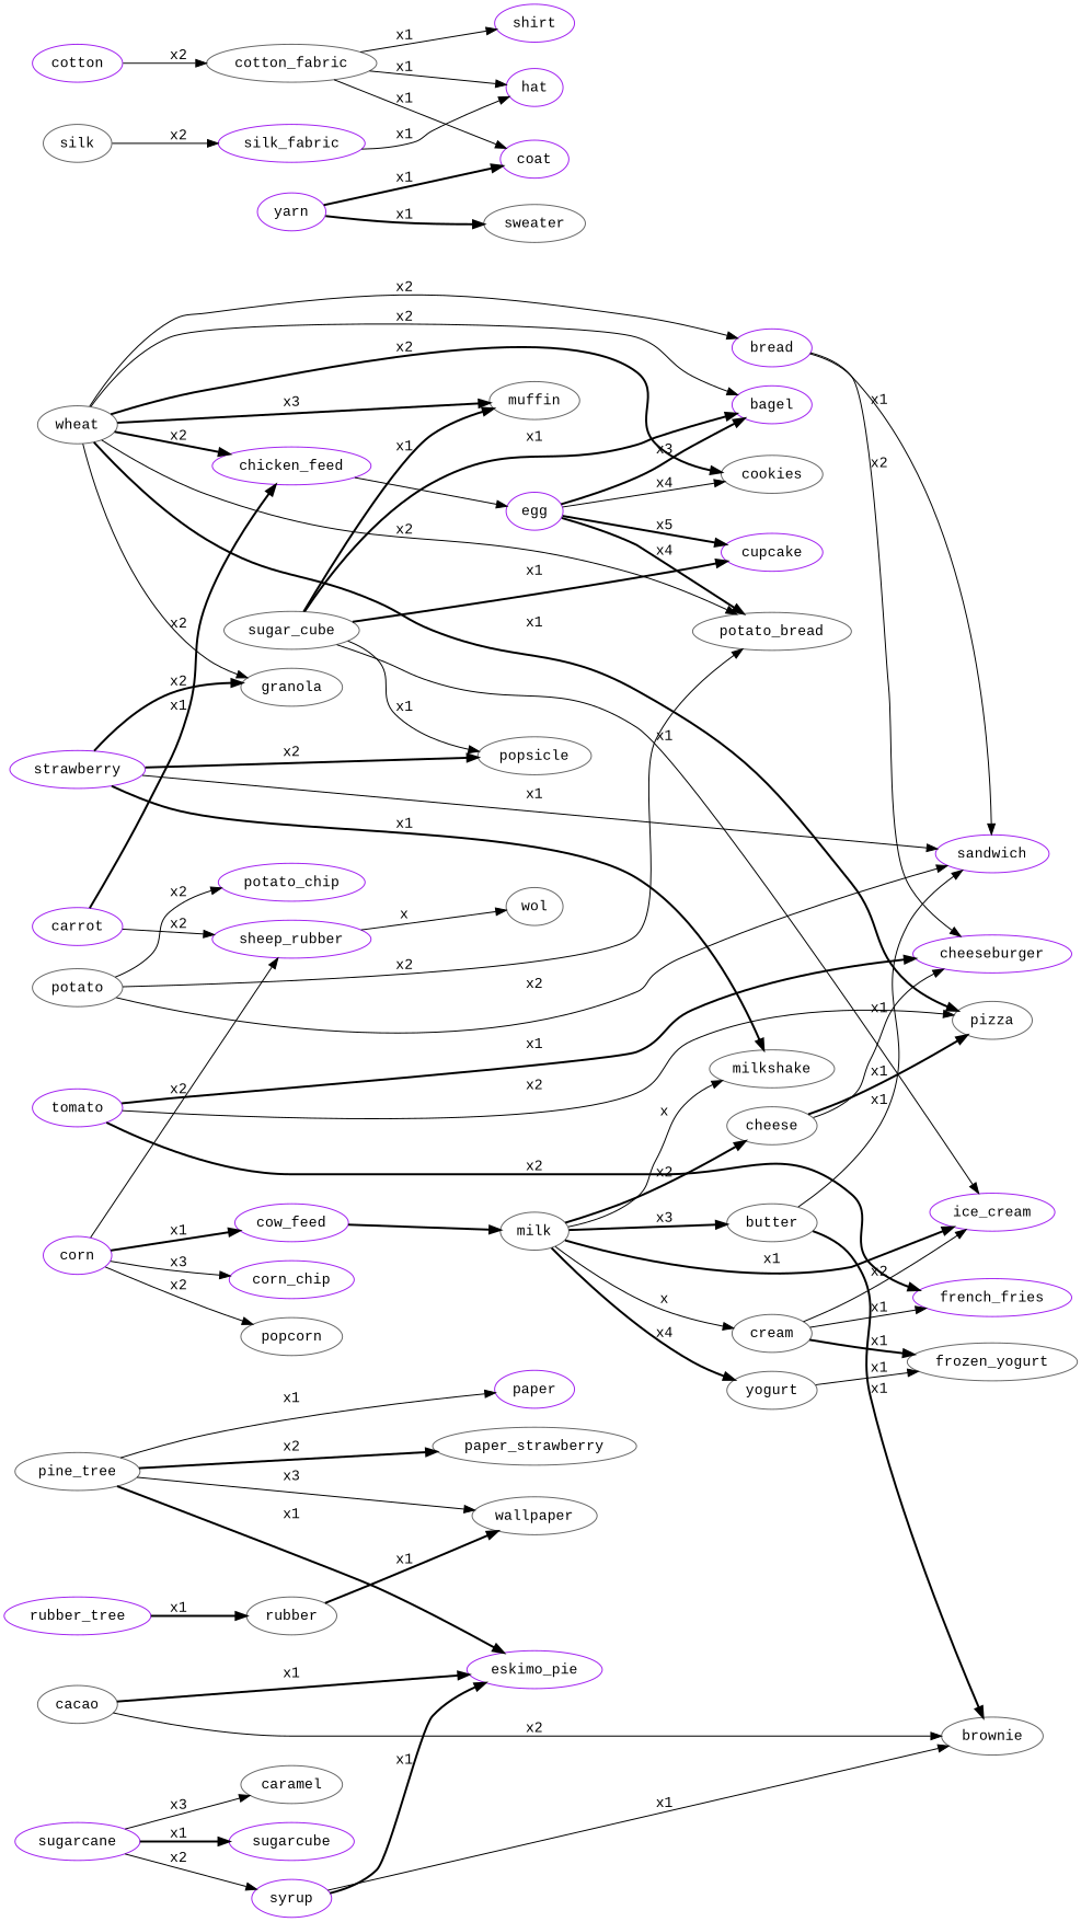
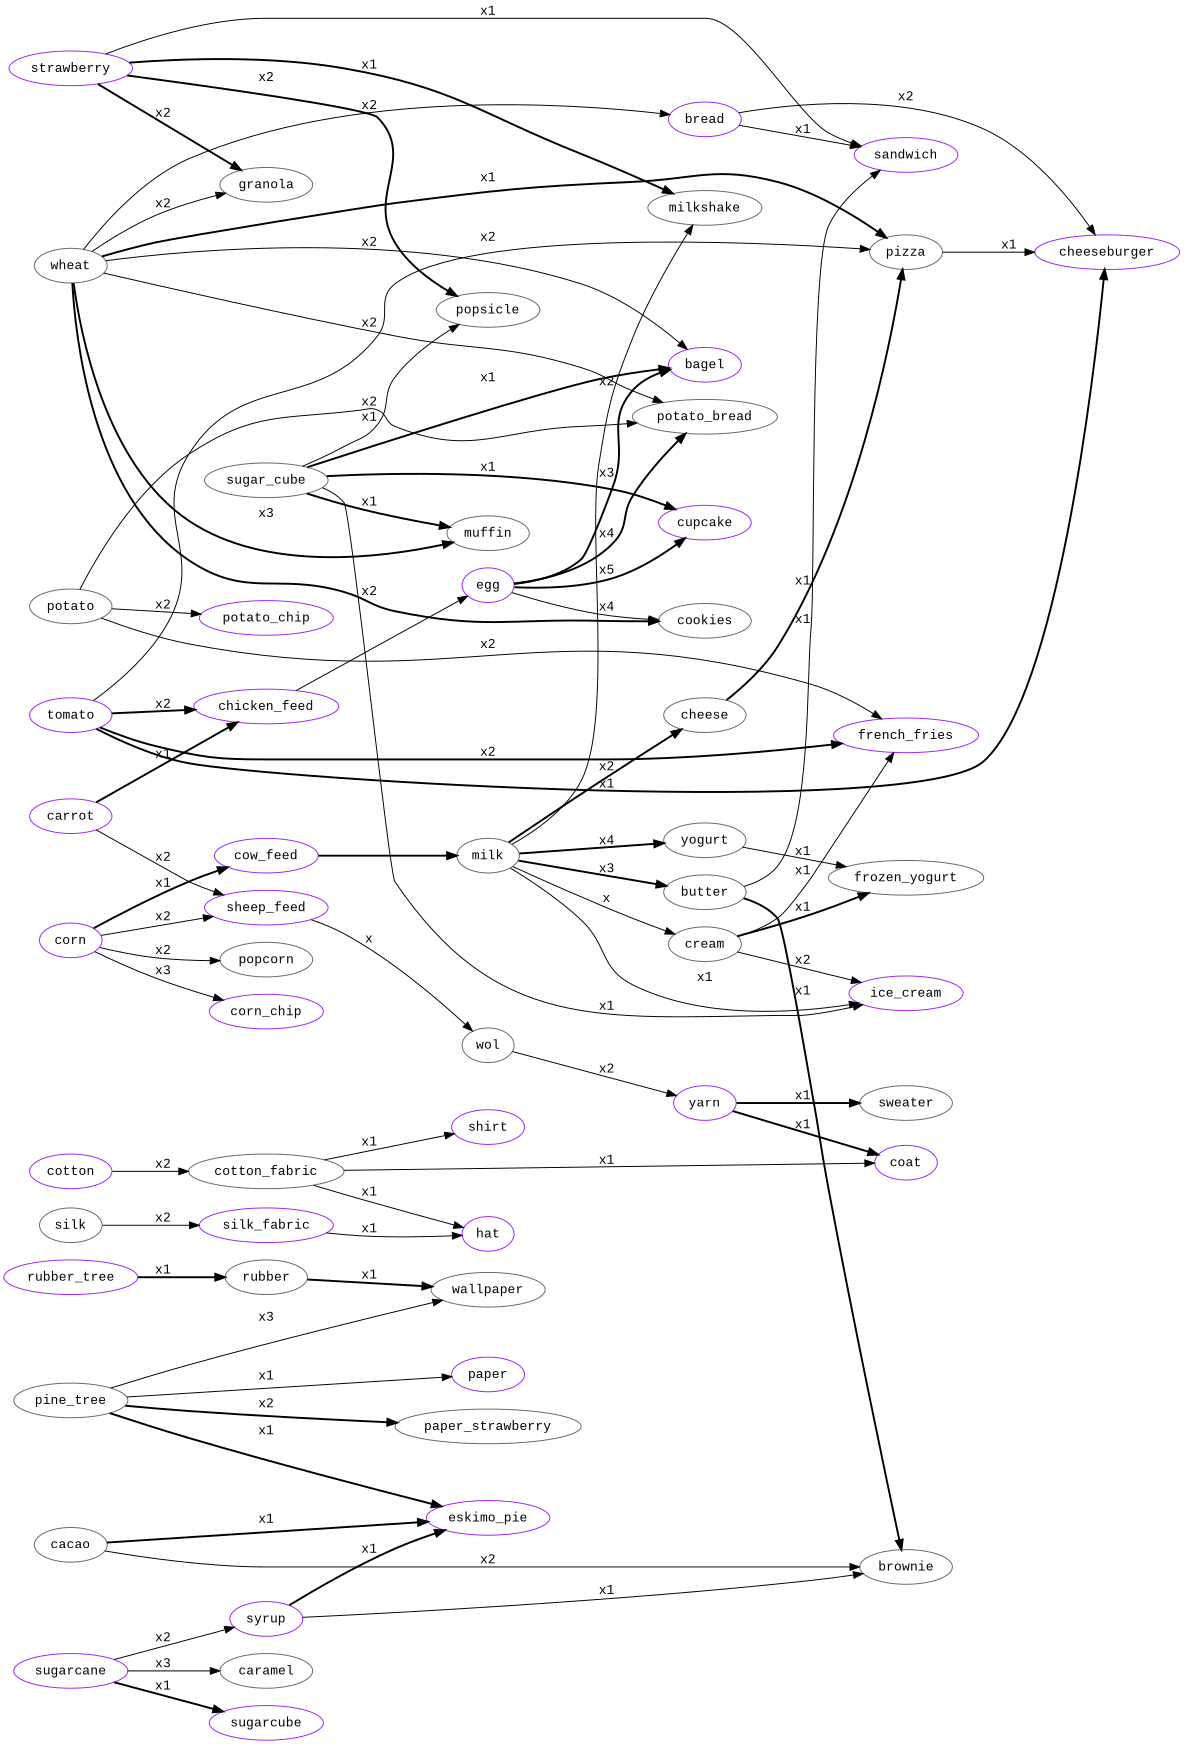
  digraph {
    fontname="Liberation Mono"
    rankdir=LR
    node [color=purple fontname="Liberation Mono"]
    edge [fontname="Liberation Mono" style=solid]
    wheat [color=gray40]
    corn
    carrot
    sugarcane
    tomato
    strawberry
    potato [color=gray40]
    pine_tree [color=gray40]
    cacao [color=gray40]
    cotton
    rubber_tree
    silk [color=gray40]
    cow_feed
    chicken_feed
-   sheep_feed [label=sheep_rubber]
+   sheep_feed
    sugar_cube [color=gray40]
    syrup
    caramel [color=gray40]
    popcorn [color=gray40]
    corn_chip
    granola [color=gray40]
    potato_chip
    milk [color=gray40]
    egg
    wol [color=gray40]
    paper
    n27 [color=gray40 label=paper_strawberry]
    wallpaper [color=gray40]
    rubber [color=gray40]
    cream [color=gray40]
    cheese [color=gray40]
    yogurt [color=gray40]
    butter [color=gray40]
    bread
    cookies [color=gray40]
    bagel
    pizza [color=gray40]
    potato_bread [color=gray40]
    yarn
    cotton_fabric [color=gray40]
    silk_fabric
    shirt
    sweater [color=gray40]
    coat
    hat
    milkshake [color=gray40]
    cheeseburger
    sandwich
    french_fries
    muffin [color=gray40]
    brownie [color=gray40]
    cupcake
    ice_cream
    popsicle [color=gray40]
    frozen_yogurt [color=gray40]
    eskimo_pie
    sugarcube
    subgraph sub_1 {
      rank=same
      wheat
      corn
      carrot
      sugarcane
      tomato
      strawberry
      potato
      pine_tree
      cacao
      cotton
      rubber_tree
      silk
    }
    subgraph sub_2 {
      rank=same
      cow_feed
      chicken_feed
      sheep_feed
    }
    subgraph sub_3 {
      rank=same
      sugar_cube
      syrup
      caramel
      popcorn
      corn_chip
      granola
      potato_chip
    }
    subgraph sub_4 {
      rank=same
      milk
      egg
      wol
      paper
      n27
      wallpaper
    }
    subgraph sub_5 {
      color=blue
      label=Farm
      wheat
      corn
      carrot
      sugarcane
      tomato
      strawberry
      potato
      pine_tree
      cacao
      cotton
      rubber_tree
      silk
    }
    subgraph sub_6 {
      label="Feed Mill"
      cow_feed
      chicken_feed
      sheep_feed
    }
    subgraph sub_7 {
      label="Sugar Factory"
      sugar_cube
      syrup
      caramel
    }
    subgraph sub_8 {
      label="Snack Factory"
      popcorn
      corn_chip
      granola
      potato_chip
    }
    subgraph sub_9 {
      label="Paper Factory"
      paper
      n27
      wallpaper
    }
    subgraph sub_10 {
      label="Rubber Factory"
      rubber
    }
    subgraph sub_11 {
      label="Cow shed"
      milk
    }
    subgraph sub_12 {
      label="chicken coop"
      egg
    }
    subgraph sub_13 {
      label="Sheep farm"
      wol
    }
    subgraph sub_14 {
      label="Dairy factory"
      cream
      cheese
      yogurt
      butter
    }
    subgraph sub_15 {
      label=Bakery
      bread
      cookies
      bagel
      pizza
      potato_bread
    }
    subgraph sub_16 {
      label="Textile Factory"
      yarn
      cotton_fabric
      silk_fabric
    }
    subgraph sub_17 {
      label="Tailor Shop"
      shirt
      sweater
      coat
      hat
    }
    subgraph sub_18 {
      label="Fast Food Restaurant"
      milkshake
      cheeseburger
      sandwich
      french_fries
    }
    subgraph sub_19 {
      label="Pastry Factory"
      muffin
      brownie
      cupcake
    }
    subgraph sub_20 {
      label="Ice Cream Factory"
      ice_cream
      popsicle
      frozen_yogurt
      eskimo_pie
    }
-   wheat -> chicken_feed [label=x2 style=bold]
+   tomato -> chicken_feed [label=x2 style=bold]
    wheat -> granola [label=x2]
    wheat -> bread [label=x2]
    wheat -> cookies [label=x2 style=bold]
    wheat -> bagel [label=x2]
    wheat -> pizza [label=x1 style=bold]
    wheat -> potato_bread [label=x2]
    wheat -> muffin [label=x3 style=bold]
    corn -> cow_feed [label=x1 style=bold]
    corn -> sheep_feed [label=x2]
    corn -> popcorn [label=x2]
    corn -> corn_chip [label=x3]
    carrot -> chicken_feed [label=x1 style=bold]
    carrot -> sheep_feed [label=x2]
    sugarcane -> syrup [label=x2]
    sugarcane -> caramel [label=x3]
    sugarcane -> sugarcube [label=x1 style=bold]
    tomato -> pizza [label=x2]
    tomato -> cheeseburger [label=x1 style=bold]
    tomato -> french_fries [label=x2 style=bold]
    strawberry -> granola [label=x2 style=bold]
    strawberry -> milkshake [label=x1 style=bold]
    strawberry -> sandwich [label=x1]
    strawberry -> popsicle [label=x2 style=bold]
    potato -> potato_chip [label=x2]
    potato -> potato_bread [label=x2]
-   potato -> sandwich [label=x2]
+   potato -> french_fries [label=x2]
    pine_tree -> paper [label=x1]
    pine_tree -> n27 [label=x2 style=bold]
    pine_tree -> wallpaper [label=x3]
    pine_tree -> eskimo_pie [label=x1 style=bold]
    cacao -> brownie [label=x2]
    cacao -> eskimo_pie [label=x1 style=bold]
    cotton -> cotton_fabric [label=x2]
    rubber_tree -> rubber [label=x1 style=bold]
    silk -> silk_fabric [label=x2]
    cow_feed -> milk [style=bold]
    chicken_feed -> egg
    sheep_feed -> wol [label=x]
    sugar_cube -> bagel [label=x1 style=bold]
    sugar_cube -> muffin [label=x1 style=bold]
    sugar_cube -> cupcake [label=x1 style=bold]
    sugar_cube -> ice_cream [label=x1]
    sugar_cube -> popsicle [label=x1]
    syrup -> brownie [label=x1]
    syrup -> eskimo_pie [label=x1 style=bold]
    milk -> cream [label=x]
    milk -> cheese [label=x2 style=bold]
    milk -> yogurt [label=x4 style=bold]
    milk -> butter [label=x3 style=bold]
-   milk -> milkshake [label=x]
-   milk -> ice_cream [label=x1 style=bold]
+   milk -> milkshake [label=x2]
+   milk -> ice_cream [label=x1]
    egg -> cookies [label=x4]
    egg -> bagel [label=x3 style=bold]
    egg -> potato_bread [label=x4 style=bold]
    egg -> cupcake [label=x5 style=bold]
+   wol -> yarn [label=x2]
    rubber -> wallpaper [label=x1 style=bold]
    cream -> french_fries [label=x1]
    cream -> ice_cream [label=x2]
    cream -> frozen_yogurt [label=x1 style=bold]
    cheese -> pizza [label=x1 style=bold]
-   cheese -> cheeseburger [label=x1]
+   pizza -> cheeseburger [label=x1]
    yogurt -> frozen_yogurt [label=x1]
    butter -> sandwich [label=x1]
    butter -> brownie [label=x1 style=bold]
    bread -> cheeseburger [label=x2]
    bread -> sandwich [label=x1]
    yarn -> sweater [label=x1 style=bold]
    yarn -> coat [label=x1 style=bold]
    cotton_fabric -> shirt [label=x1]
    cotton_fabric -> coat [label=x1]
    cotton_fabric -> hat [label=x1]
    silk_fabric -> hat [label=x1]
  }
